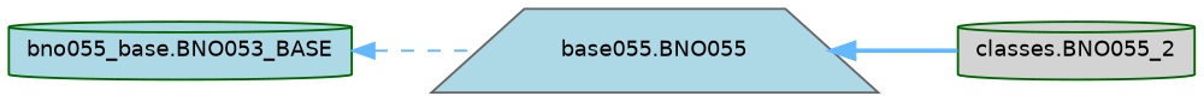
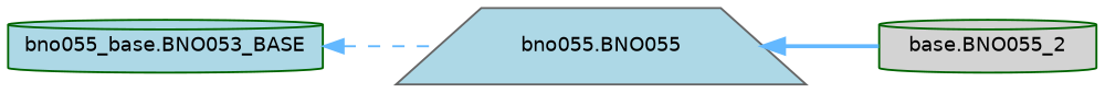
  digraph {
    rankdir=LR
    node [color=darkgreen fillcolor=lightblue fontname=Helvetica fontsize=10 shape=cylinder style=filled]
    edge [color=steelblue1 dir=back fontname=Helvetica fontsize=10 labelfontname=Helvetica labelfontsize=10]
-   n1 [color=gray40 fontcolor=black height=0.2 label="base055.BNO055" shape=trapezium width=0.4]
-   n2 [fillcolor=lightgrey height=0.2 label="classes.BNO055_2" width=0.4]
+   n1 [color=gray40 fontcolor=black height=0.2 label="bno055.BNO055" shape=trapezium width=0.4]
+   n2 [fillcolor=lightgrey height=0.2 label="base.BNO055_2" width=0.4]
    n3 [height=0.2 label="bno055_base.BNO053_BASE" width=0.4]
    n1 -> n2 [style=bold]
    n3 -> n1 [style=dashed]
  }
